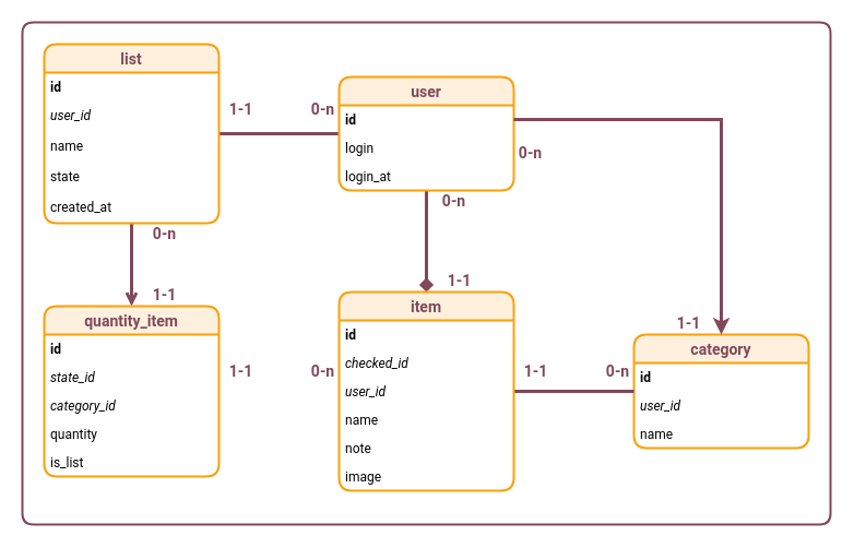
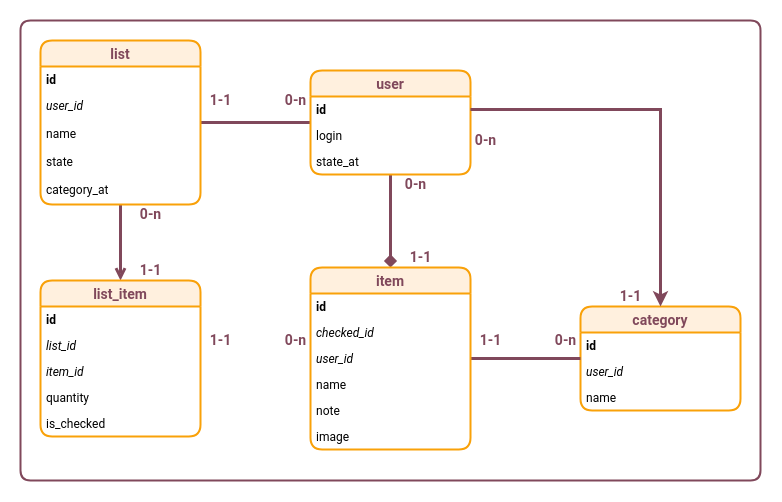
  <mxCell id="0" />
  <mxCell id="1" parent="0" />
  <mxCell id="2" value="" style="shape=manualInput;whiteSpace=wrap;html=1;rounded=1;labelBackgroundColor=none;strokeWidth=2;fontFamily=Roboto;fontSource=https%3A%2F%2Ffonts.googleapis.com%2Fcss%3Ffamily%3DRoboto;fontSize=14;fontColor=#80485B;size=0;strokeColor=#80485B;fillColor=#FFFFFF;" parent="1" vertex="1"><mxGeometry x="20" y="20" width="740" height="460" as="geometry" /></mxCell>
  <mxCell id="3" value="" style="edgeStyle=orthogonalEdgeStyle;rounded=0;orthogonalLoop=1;jettySize=auto;html=1;strokeColor=#80485B;strokeWidth=3;fontFamily=Roboto;fontSource=https%3A%2F%2Ffonts.googleapis.com%2Fcss%3Ffamily%3DRoboto;fontSize=14;fontColor=#80485B;endArrow=none;" parent="1" source="5" target="10" edge="1"><mxGeometry relative="1" as="geometry" /></mxCell>
  <mxCell id="4" style="edgeStyle=orthogonalEdgeStyle;rounded=0;orthogonalLoop=1;jettySize=auto;html=1;fontFamily=Roboto;fontSource=https%3A%2F%2Ffonts.googleapis.com%2Fcss%3Ffamily%3DRoboto;fontSize=14;fontColor=#80485B;strokeColor=#80485B;strokeWidth=3;endArrow=diamond;" edge="1" parent="1" source="5" target="32"><mxGeometry relative="1" as="geometry" /></mxCell>
  <mxCell id="5" value="user" style="swimlane;fontStyle=1;childLayout=stackLayout;horizontal=1;startSize=26;horizontalStack=0;resizeParent=1;resizeParentMax=0;resizeLast=0;collapsible=1;marginBottom=0;strokeWidth=2;fontFamily=Roboto;fontSource=https%3A%2F%2Ffonts.googleapis.com%2Fcss%3Ffamily%3DRoboto;fontSize=14;fillColor=#FFF0DE;strokeColor=#F9A109;fontColor=#80485B;rounded=1;" parent="1" vertex="1"><mxGeometry x="310" y="70" width="160" height="104" as="geometry" /></mxCell>
  <mxCell id="6" value="id" style="text;strokeColor=none;fillColor=none;align=left;verticalAlign=top;spacingLeft=4;spacingRight=4;overflow=hidden;rotatable=0;points=[[0,0.5],[1,0.5]];portConstraint=eastwest;fontStyle=1;fontFamily=Roboto;fontSource=https%3A%2F%2Ffonts.googleapis.com%2Fcss%3Ffamily%3DRoboto;labelBackgroundColor=none;labelBorderColor=none;" parent="5" vertex="1"><mxGeometry y="26" width="160" height="26" as="geometry" /></mxCell>
  <mxCell id="7" value="login" style="text;strokeColor=none;fillColor=none;align=left;verticalAlign=top;spacingLeft=4;spacingRight=4;overflow=hidden;rotatable=0;points=[[0,0.5],[1,0.5]];portConstraint=eastwest;fontStyle=0;fontFamily=Roboto;fontSource=https%3A%2F%2Ffonts.googleapis.com%2Fcss%3Ffamily%3DRoboto;labelBackgroundColor=none;labelBorderColor=none;" vertex="1" parent="5"><mxGeometry y="52" width="160" height="26" as="geometry" /></mxCell>
- <mxCell id="8" value="login_at" style="text;strokeColor=none;fillColor=none;align=left;verticalAlign=top;spacingLeft=4;spacingRight=4;overflow=hidden;rotatable=0;points=[[0,0.5],[1,0.5]];portConstraint=eastwest;fontFamily=Roboto;fontSource=https%3A%2F%2Ffonts.googleapis.com%2Fcss%3Ffamily%3DRoboto;" parent="5" vertex="1"><mxGeometry y="78" width="160" height="26" as="geometry" /></mxCell>
+ <mxCell id="8" value="state_at" style="text;strokeColor=none;fillColor=none;align=left;verticalAlign=top;spacingLeft=4;spacingRight=4;overflow=hidden;rotatable=0;points=[[0,0.5],[1,0.5]];portConstraint=eastwest;fontFamily=Roboto;fontSource=https%3A%2F%2Ffonts.googleapis.com%2Fcss%3Ffamily%3DRoboto;" parent="5" vertex="1"><mxGeometry y="78" width="160" height="26" as="geometry" /></mxCell>
  <mxCell id="9" value="" style="edgeStyle=orthogonalEdgeStyle;rounded=0;orthogonalLoop=1;jettySize=auto;html=1;strokeColor=#80485B;strokeWidth=3;fontFamily=Roboto;fontSource=https%3A%2F%2Ffonts.googleapis.com%2Fcss%3Ffamily%3DRoboto;fontSize=14;fontColor=#80485B;endArrow=open;" parent="1" source="10" target="18" edge="1"><mxGeometry relative="1" as="geometry" /></mxCell>
  <mxCell id="10" value="list" style="swimlane;fontStyle=1;childLayout=stackLayout;horizontal=1;startSize=26;horizontalStack=0;resizeParent=1;resizeParentMax=0;resizeLast=0;collapsible=1;marginBottom=0;strokeWidth=2;fontFamily=Roboto;fontSource=https%3A%2F%2Ffonts.googleapis.com%2Fcss%3Ffamily%3DRoboto;fontSize=14;fillColor=#FFF0DE;strokeColor=#F9A109;fontColor=#80485B;rounded=1;" parent="1" vertex="1"><mxGeometry x="40" y="40" width="160" height="164" as="geometry" /></mxCell>
  <mxCell id="11" value="id" style="text;strokeColor=none;fillColor=none;align=left;verticalAlign=top;spacingLeft=4;spacingRight=4;overflow=hidden;rotatable=0;points=[[0,0.5],[1,0.5]];portConstraint=eastwest;fontStyle=1;fontFamily=Roboto;fontSource=https%3A%2F%2Ffonts.googleapis.com%2Fcss%3Ffamily%3DRoboto;" parent="10" vertex="1"><mxGeometry y="26" width="160" height="26" as="geometry" /></mxCell>
  <mxCell id="12" value="user_id" style="text;strokeColor=none;fillColor=none;align=left;verticalAlign=top;spacingLeft=4;spacingRight=4;overflow=hidden;rotatable=0;points=[[0,0.5],[1,0.5]];portConstraint=eastwest;fontFamily=Roboto;fontSource=https%3A%2F%2Ffonts.googleapis.com%2Fcss%3Ffamily%3DRoboto;fontStyle=2" parent="10" vertex="1"><mxGeometry y="52" width="160" height="28" as="geometry" /></mxCell>
  <mxCell id="13" value="name" style="text;strokeColor=none;fillColor=none;align=left;verticalAlign=top;spacingLeft=4;spacingRight=4;overflow=hidden;rotatable=0;points=[[0,0.5],[1,0.5]];portConstraint=eastwest;fontFamily=Roboto;fontSource=https%3A%2F%2Ffonts.googleapis.com%2Fcss%3Ffamily%3DRoboto;fontStyle=0" parent="10" vertex="1"><mxGeometry y="80" width="160" height="28" as="geometry" /></mxCell>
  <mxCell id="14" value="state" style="text;strokeColor=none;fillColor=none;align=left;verticalAlign=top;spacingLeft=4;spacingRight=4;overflow=hidden;rotatable=0;points=[[0,0.5],[1,0.5]];portConstraint=eastwest;fontFamily=Roboto;fontSource=https%3A%2F%2Ffonts.googleapis.com%2Fcss%3Ffamily%3DRoboto;fontStyle=0" parent="10" vertex="1"><mxGeometry y="108" width="160" height="28" as="geometry" /></mxCell>
- <mxCell id="15" value="created_at" style="text;strokeColor=none;fillColor=none;align=left;verticalAlign=top;spacingLeft=4;spacingRight=4;overflow=hidden;rotatable=0;points=[[0,0.5],[1,0.5]];portConstraint=eastwest;fontFamily=Roboto;fontSource=https%3A%2F%2Ffonts.googleapis.com%2Fcss%3Ffamily%3DRoboto;fontStyle=0" parent="10" vertex="1"><mxGeometry y="136" width="160" height="28" as="geometry" /></mxCell>
+ <mxCell id="15" value="category_at" style="text;strokeColor=none;fillColor=none;align=left;verticalAlign=top;spacingLeft=4;spacingRight=4;overflow=hidden;rotatable=0;points=[[0,0.5],[1,0.5]];portConstraint=eastwest;fontFamily=Roboto;fontSource=https%3A%2F%2Ffonts.googleapis.com%2Fcss%3Ffamily%3DRoboto;fontStyle=0" parent="10" vertex="1"><mxGeometry y="136" width="160" height="28" as="geometry" /></mxCell>
  <mxCell id="16" value="&lt;b&gt;0-n&lt;/b&gt;" style="text;html=1;align=center;verticalAlign=middle;resizable=0;points=[];autosize=1;fontSize=14;fontFamily=Roboto;fontColor=#80485B;" parent="1" vertex="1"><mxGeometry x="470" y="130" width="30" height="20" as="geometry" /></mxCell>
  <mxCell id="17" value="&lt;b&gt;1-1&lt;/b&gt;" style="text;html=1;align=center;verticalAlign=middle;resizable=0;points=[];autosize=1;fontSize=14;fontFamily=Roboto;fontColor=#80485B;" parent="1" vertex="1"><mxGeometry x="470" y="330" width="40" height="20" as="geometry" /></mxCell>
- <mxCell id="18" value="quantity_item" style="swimlane;fontStyle=1;childLayout=stackLayout;horizontal=1;startSize=26;horizontalStack=0;resizeParent=1;resizeParentMax=0;resizeLast=0;collapsible=1;marginBottom=0;strokeWidth=2;fontFamily=Roboto;fontSource=https%3A%2F%2Ffonts.googleapis.com%2Fcss%3Ffamily%3DRoboto;fontSize=14;fillColor=#FFF0DE;strokeColor=#F9A109;fontColor=#80485B;rounded=1;" parent="1" vertex="1"><mxGeometry x="40" y="280" width="160" height="156" as="geometry" /></mxCell>
+ <mxCell id="18" value="list_item" style="swimlane;fontStyle=1;childLayout=stackLayout;horizontal=1;startSize=26;horizontalStack=0;resizeParent=1;resizeParentMax=0;resizeLast=0;collapsible=1;marginBottom=0;strokeWidth=2;fontFamily=Roboto;fontSource=https%3A%2F%2Ffonts.googleapis.com%2Fcss%3Ffamily%3DRoboto;fontSize=14;fillColor=#FFF0DE;strokeColor=#F9A109;fontColor=#80485B;rounded=1;" parent="1" vertex="1"><mxGeometry x="40" y="280" width="160" height="156" as="geometry" /></mxCell>
  <mxCell id="19" value="id" style="text;strokeColor=none;fillColor=none;align=left;verticalAlign=top;spacingLeft=4;spacingRight=4;overflow=hidden;rotatable=0;points=[[0,0.5],[1,0.5]];portConstraint=eastwest;fontStyle=1;fontFamily=Roboto;fontSource=https%3A%2F%2Ffonts.googleapis.com%2Fcss%3Ffamily%3DRoboto;" parent="18" vertex="1"><mxGeometry y="26" width="160" height="26" as="geometry" /></mxCell>
- <mxCell id="20" value="state_id" style="text;strokeColor=none;fillColor=none;align=left;verticalAlign=top;spacingLeft=4;spacingRight=4;overflow=hidden;rotatable=0;points=[[0,0.5],[1,0.5]];portConstraint=eastwest;fontStyle=2;fontFamily=Roboto;fontSource=https%3A%2F%2Ffonts.googleapis.com%2Fcss%3Ffamily%3DRoboto;" parent="18" vertex="1"><mxGeometry y="52" width="160" height="26" as="geometry" /></mxCell>
- <mxCell id="21" value="category_id" style="text;strokeColor=none;fillColor=none;align=left;verticalAlign=top;spacingLeft=4;spacingRight=4;overflow=hidden;rotatable=0;points=[[0,0.5],[1,0.5]];portConstraint=eastwest;fontStyle=2;fontFamily=Roboto;fontSource=https%3A%2F%2Ffonts.googleapis.com%2Fcss%3Ffamily%3DRoboto;" parent="18" vertex="1"><mxGeometry y="78" width="160" height="26" as="geometry" /></mxCell>
+ <mxCell id="20" value="list_id" style="text;strokeColor=none;fillColor=none;align=left;verticalAlign=top;spacingLeft=4;spacingRight=4;overflow=hidden;rotatable=0;points=[[0,0.5],[1,0.5]];portConstraint=eastwest;fontStyle=2;fontFamily=Roboto;fontSource=https%3A%2F%2Ffonts.googleapis.com%2Fcss%3Ffamily%3DRoboto;" parent="18" vertex="1"><mxGeometry y="52" width="160" height="26" as="geometry" /></mxCell>
+ <mxCell id="21" value="item_id" style="text;strokeColor=none;fillColor=none;align=left;verticalAlign=top;spacingLeft=4;spacingRight=4;overflow=hidden;rotatable=0;points=[[0,0.5],[1,0.5]];portConstraint=eastwest;fontStyle=2;fontFamily=Roboto;fontSource=https%3A%2F%2Ffonts.googleapis.com%2Fcss%3Ffamily%3DRoboto;" parent="18" vertex="1"><mxGeometry y="78" width="160" height="26" as="geometry" /></mxCell>
  <mxCell id="22" value="quantity" style="text;strokeColor=none;fillColor=none;align=left;verticalAlign=top;spacingLeft=4;spacingRight=4;overflow=hidden;rotatable=0;points=[[0,0.5],[1,0.5]];portConstraint=eastwest;fontStyle=0;fontFamily=Roboto;fontSource=https%3A%2F%2Ffonts.googleapis.com%2Fcss%3Ffamily%3DRoboto;" parent="18" vertex="1"><mxGeometry y="104" width="160" height="26" as="geometry" /></mxCell>
- <mxCell id="23" value="is_list" style="text;strokeColor=none;fillColor=none;align=left;verticalAlign=top;spacingLeft=4;spacingRight=4;overflow=hidden;rotatable=0;points=[[0,0.5],[1,0.5]];portConstraint=eastwest;fontStyle=0;fontFamily=Roboto;fontSource=https%3A%2F%2Ffonts.googleapis.com%2Fcss%3Ffamily%3DRoboto;" parent="18" vertex="1"><mxGeometry y="130" width="160" height="26" as="geometry" /></mxCell>
+ <mxCell id="23" value="is_checked" style="text;strokeColor=none;fillColor=none;align=left;verticalAlign=top;spacingLeft=4;spacingRight=4;overflow=hidden;rotatable=0;points=[[0,0.5],[1,0.5]];portConstraint=eastwest;fontStyle=0;fontFamily=Roboto;fontSource=https%3A%2F%2Ffonts.googleapis.com%2Fcss%3Ffamily%3DRoboto;" parent="18" vertex="1"><mxGeometry y="130" width="160" height="26" as="geometry" /></mxCell>
  <mxCell id="24" value="category" style="swimlane;fontStyle=1;childLayout=stackLayout;horizontal=1;startSize=26;horizontalStack=0;resizeParent=1;resizeParentMax=0;resizeLast=0;collapsible=1;marginBottom=0;strokeWidth=2;fontFamily=Roboto;fontSource=https%3A%2F%2Ffonts.googleapis.com%2Fcss%3Ffamily%3DRoboto;fontSize=14;fillColor=#FFF0DE;strokeColor=#F9A109;fontColor=#80485B;rounded=1;" parent="1" vertex="1"><mxGeometry x="580" y="306" width="160" height="104" as="geometry" /></mxCell>
  <mxCell id="25" value="id" style="text;strokeColor=none;fillColor=none;align=left;verticalAlign=top;spacingLeft=4;spacingRight=4;overflow=hidden;rotatable=0;points=[[0,0.5],[1,0.5]];portConstraint=eastwest;fontStyle=1;fontFamily=Roboto;fontSource=https%3A%2F%2Ffonts.googleapis.com%2Fcss%3Ffamily%3DRoboto;" parent="24" vertex="1"><mxGeometry y="26" width="160" height="26" as="geometry" /></mxCell>
  <mxCell id="26" value="user_id" style="text;strokeColor=none;fillColor=none;align=left;verticalAlign=top;spacingLeft=4;spacingRight=4;overflow=hidden;rotatable=0;points=[[0,0.5],[1,0.5]];portConstraint=eastwest;fontFamily=Roboto;fontSource=https%3A%2F%2Ffonts.googleapis.com%2Fcss%3Ffamily%3DRoboto;fontStyle=2" parent="24" vertex="1"><mxGeometry y="52" width="160" height="26" as="geometry" /></mxCell>
  <mxCell id="27" value="name" style="text;strokeColor=none;fillColor=none;align=left;verticalAlign=top;spacingLeft=4;spacingRight=4;overflow=hidden;rotatable=0;points=[[0,0.5],[1,0.5]];portConstraint=eastwest;fontFamily=Roboto;fontSource=https%3A%2F%2Ffonts.googleapis.com%2Fcss%3Ffamily%3DRoboto;" vertex="1" parent="24"><mxGeometry y="78" width="160" height="26" as="geometry" /></mxCell>
  <mxCell id="28" value="&lt;b&gt;0-n&lt;/b&gt;" style="text;html=1;align=center;verticalAlign=middle;resizable=0;points=[];autosize=1;fontSize=14;fontFamily=Roboto;fontColor=#80485B;" parent="1" vertex="1"><mxGeometry x="280" y="330" width="30" height="20" as="geometry" /></mxCell>
  <mxCell id="29" value="&lt;b&gt;1-1&lt;/b&gt;" style="text;html=1;align=center;verticalAlign=middle;resizable=0;points=[];autosize=1;fontSize=14;fontFamily=Roboto;fontColor=#80485B;" parent="1" vertex="1"><mxGeometry x="130" y="260" width="40" height="20" as="geometry" /></mxCell>
  <mxCell id="30" value="&lt;b&gt;0-n&lt;/b&gt;" style="text;html=1;align=center;verticalAlign=middle;resizable=0;points=[];autosize=1;fontSize=14;fontFamily=Roboto;fontColor=#80485B;" parent="1" vertex="1"><mxGeometry x="400" y="174" width="30" height="20" as="geometry" /></mxCell>
  <mxCell id="31" style="edgeStyle=orthogonalEdgeStyle;rounded=0;orthogonalLoop=1;jettySize=auto;html=1;strokeColor=#80485B;strokeWidth=3;fontFamily=Roboto;fontSource=https%3A%2F%2Ffonts.googleapis.com%2Fcss%3Ffamily%3DRoboto;fontSize=14;fontColor=#80485B;endArrow=none;" parent="1" source="32" target="24" edge="1"><mxGeometry relative="1" as="geometry" /></mxCell>
  <mxCell id="32" value="item" style="swimlane;fontStyle=1;childLayout=stackLayout;horizontal=1;startSize=26;horizontalStack=0;resizeParent=1;resizeParentMax=0;resizeLast=0;collapsible=1;marginBottom=0;strokeWidth=2;fontFamily=Roboto;fontSource=https%3A%2F%2Ffonts.googleapis.com%2Fcss%3Ffamily%3DRoboto;fontSize=14;fillColor=#FFF0DE;strokeColor=#F9A109;fontColor=#80485B;rounded=1;" parent="1" vertex="1"><mxGeometry x="310" y="267" width="160" height="182" as="geometry" /></mxCell>
  <mxCell id="33" value="id" style="text;strokeColor=none;fillColor=none;align=left;verticalAlign=top;spacingLeft=4;spacingRight=4;overflow=hidden;rotatable=0;points=[[0,0.5],[1,0.5]];portConstraint=eastwest;fontStyle=1;fontFamily=Roboto;fontSource=https%3A%2F%2Ffonts.googleapis.com%2Fcss%3Ffamily%3DRoboto;" parent="32" vertex="1"><mxGeometry y="26" width="160" height="26" as="geometry" /></mxCell>
  <mxCell id="34" value="checked_id" style="text;strokeColor=none;fillColor=none;align=left;verticalAlign=top;spacingLeft=4;spacingRight=4;overflow=hidden;rotatable=0;points=[[0,0.5],[1,0.5]];portConstraint=eastwest;fontStyle=2;fontFamily=Roboto;fontSource=https%3A%2F%2Ffonts.googleapis.com%2Fcss%3Ffamily%3DRoboto;" parent="32" vertex="1"><mxGeometry y="52" width="160" height="26" as="geometry" /></mxCell>
  <mxCell id="35" value="user_id" style="text;strokeColor=none;fillColor=none;align=left;verticalAlign=top;spacingLeft=4;spacingRight=4;overflow=hidden;rotatable=0;points=[[0,0.5],[1,0.5]];portConstraint=eastwest;fontStyle=2;fontFamily=Roboto;fontSource=https%3A%2F%2Ffonts.googleapis.com%2Fcss%3Ffamily%3DRoboto;" vertex="1" parent="32"><mxGeometry y="78" width="160" height="26" as="geometry" /></mxCell>
  <mxCell id="36" value="name" style="text;strokeColor=none;fillColor=none;align=left;verticalAlign=top;spacingLeft=4;spacingRight=4;overflow=hidden;rotatable=0;points=[[0,0.5],[1,0.5]];portConstraint=eastwest;fontStyle=0;fontFamily=Roboto;fontSource=https%3A%2F%2Ffonts.googleapis.com%2Fcss%3Ffamily%3DRoboto;" parent="32" vertex="1"><mxGeometry y="104" width="160" height="26" as="geometry" /></mxCell>
  <mxCell id="37" value="note" style="text;strokeColor=none;fillColor=none;align=left;verticalAlign=top;spacingLeft=4;spacingRight=4;overflow=hidden;rotatable=0;points=[[0,0.5],[1,0.5]];portConstraint=eastwest;fontStyle=0;fontFamily=Roboto;fontSource=https%3A%2F%2Ffonts.googleapis.com%2Fcss%3Ffamily%3DRoboto;" parent="32" vertex="1"><mxGeometry y="130" width="160" height="26" as="geometry" /></mxCell>
  <mxCell id="38" value="image" style="text;strokeColor=none;fillColor=none;align=left;verticalAlign=top;spacingLeft=4;spacingRight=4;overflow=hidden;rotatable=0;points=[[0,0.5],[1,0.5]];portConstraint=eastwest;fontStyle=0;fontFamily=Roboto;fontSource=https%3A%2F%2Ffonts.googleapis.com%2Fcss%3Ffamily%3DRoboto;" parent="32" vertex="1"><mxGeometry y="156" width="160" height="26" as="geometry" /></mxCell>
  <mxCell id="39" value="&lt;b&gt;1-1&lt;/b&gt;" style="text;html=1;align=center;verticalAlign=middle;resizable=0;points=[];autosize=1;fontSize=14;fontFamily=Roboto;fontColor=#80485B;" parent="1" vertex="1"><mxGeometry x="610" y="286" width="40" height="20" as="geometry" /></mxCell>
  <mxCell id="40" value="&lt;b&gt;0-n&lt;/b&gt;" style="text;html=1;align=center;verticalAlign=middle;resizable=0;points=[];autosize=1;fontSize=14;fontFamily=Roboto;fontColor=#80485B;" parent="1" vertex="1"><mxGeometry x="550" y="330" width="30" height="20" as="geometry" /></mxCell>
  <mxCell id="41" value="&lt;b&gt;1-1&lt;/b&gt;" style="text;html=1;align=center;verticalAlign=middle;resizable=0;points=[];autosize=1;fontSize=14;fontFamily=Roboto;fontColor=#80485B;" parent="1" vertex="1"><mxGeometry x="200" y="90" width="40" height="20" as="geometry" /></mxCell>
  <mxCell id="42" value="&lt;b&gt;0-n&lt;/b&gt;" style="text;html=1;align=center;verticalAlign=middle;resizable=0;points=[];autosize=1;fontSize=14;fontFamily=Roboto;fontColor=#80485B;" vertex="1" parent="1"><mxGeometry x="280" y="90" width="30" height="20" as="geometry" /></mxCell>
  <mxCell id="43" value="&lt;b&gt;1-1&lt;/b&gt;" style="text;html=1;align=center;verticalAlign=middle;resizable=0;points=[];autosize=1;fontSize=14;fontFamily=Roboto;fontColor=#80485B;" vertex="1" parent="1"><mxGeometry x="400" y="247" width="40" height="20" as="geometry" /></mxCell>
  <mxCell id="44" style="edgeStyle=orthogonalEdgeStyle;rounded=0;orthogonalLoop=1;jettySize=auto;html=1;fontFamily=Roboto;fontSource=https%3A%2F%2Ffonts.googleapis.com%2Fcss%3Ffamily%3DRoboto;fontSize=14;fontColor=#80485B;strokeColor=#80485B;strokeWidth=3;" edge="1" parent="1" source="6" target="24"><mxGeometry relative="1" as="geometry" /></mxCell>
  <mxCell id="45" value="&lt;b&gt;1-1&lt;/b&gt;" style="text;html=1;align=center;verticalAlign=middle;resizable=0;points=[];autosize=1;fontSize=14;fontFamily=Roboto;fontColor=#80485B;" vertex="1" parent="1"><mxGeometry x="200" y="330" width="40" height="20" as="geometry" /></mxCell>
  <mxCell id="46" value="&lt;b&gt;0-n&lt;/b&gt;" style="text;html=1;align=center;verticalAlign=middle;resizable=0;points=[];autosize=1;fontSize=14;fontFamily=Roboto;fontColor=#80485B;" vertex="1" parent="1"><mxGeometry x="135" y="204" width="30" height="20" as="geometry" /></mxCell>
